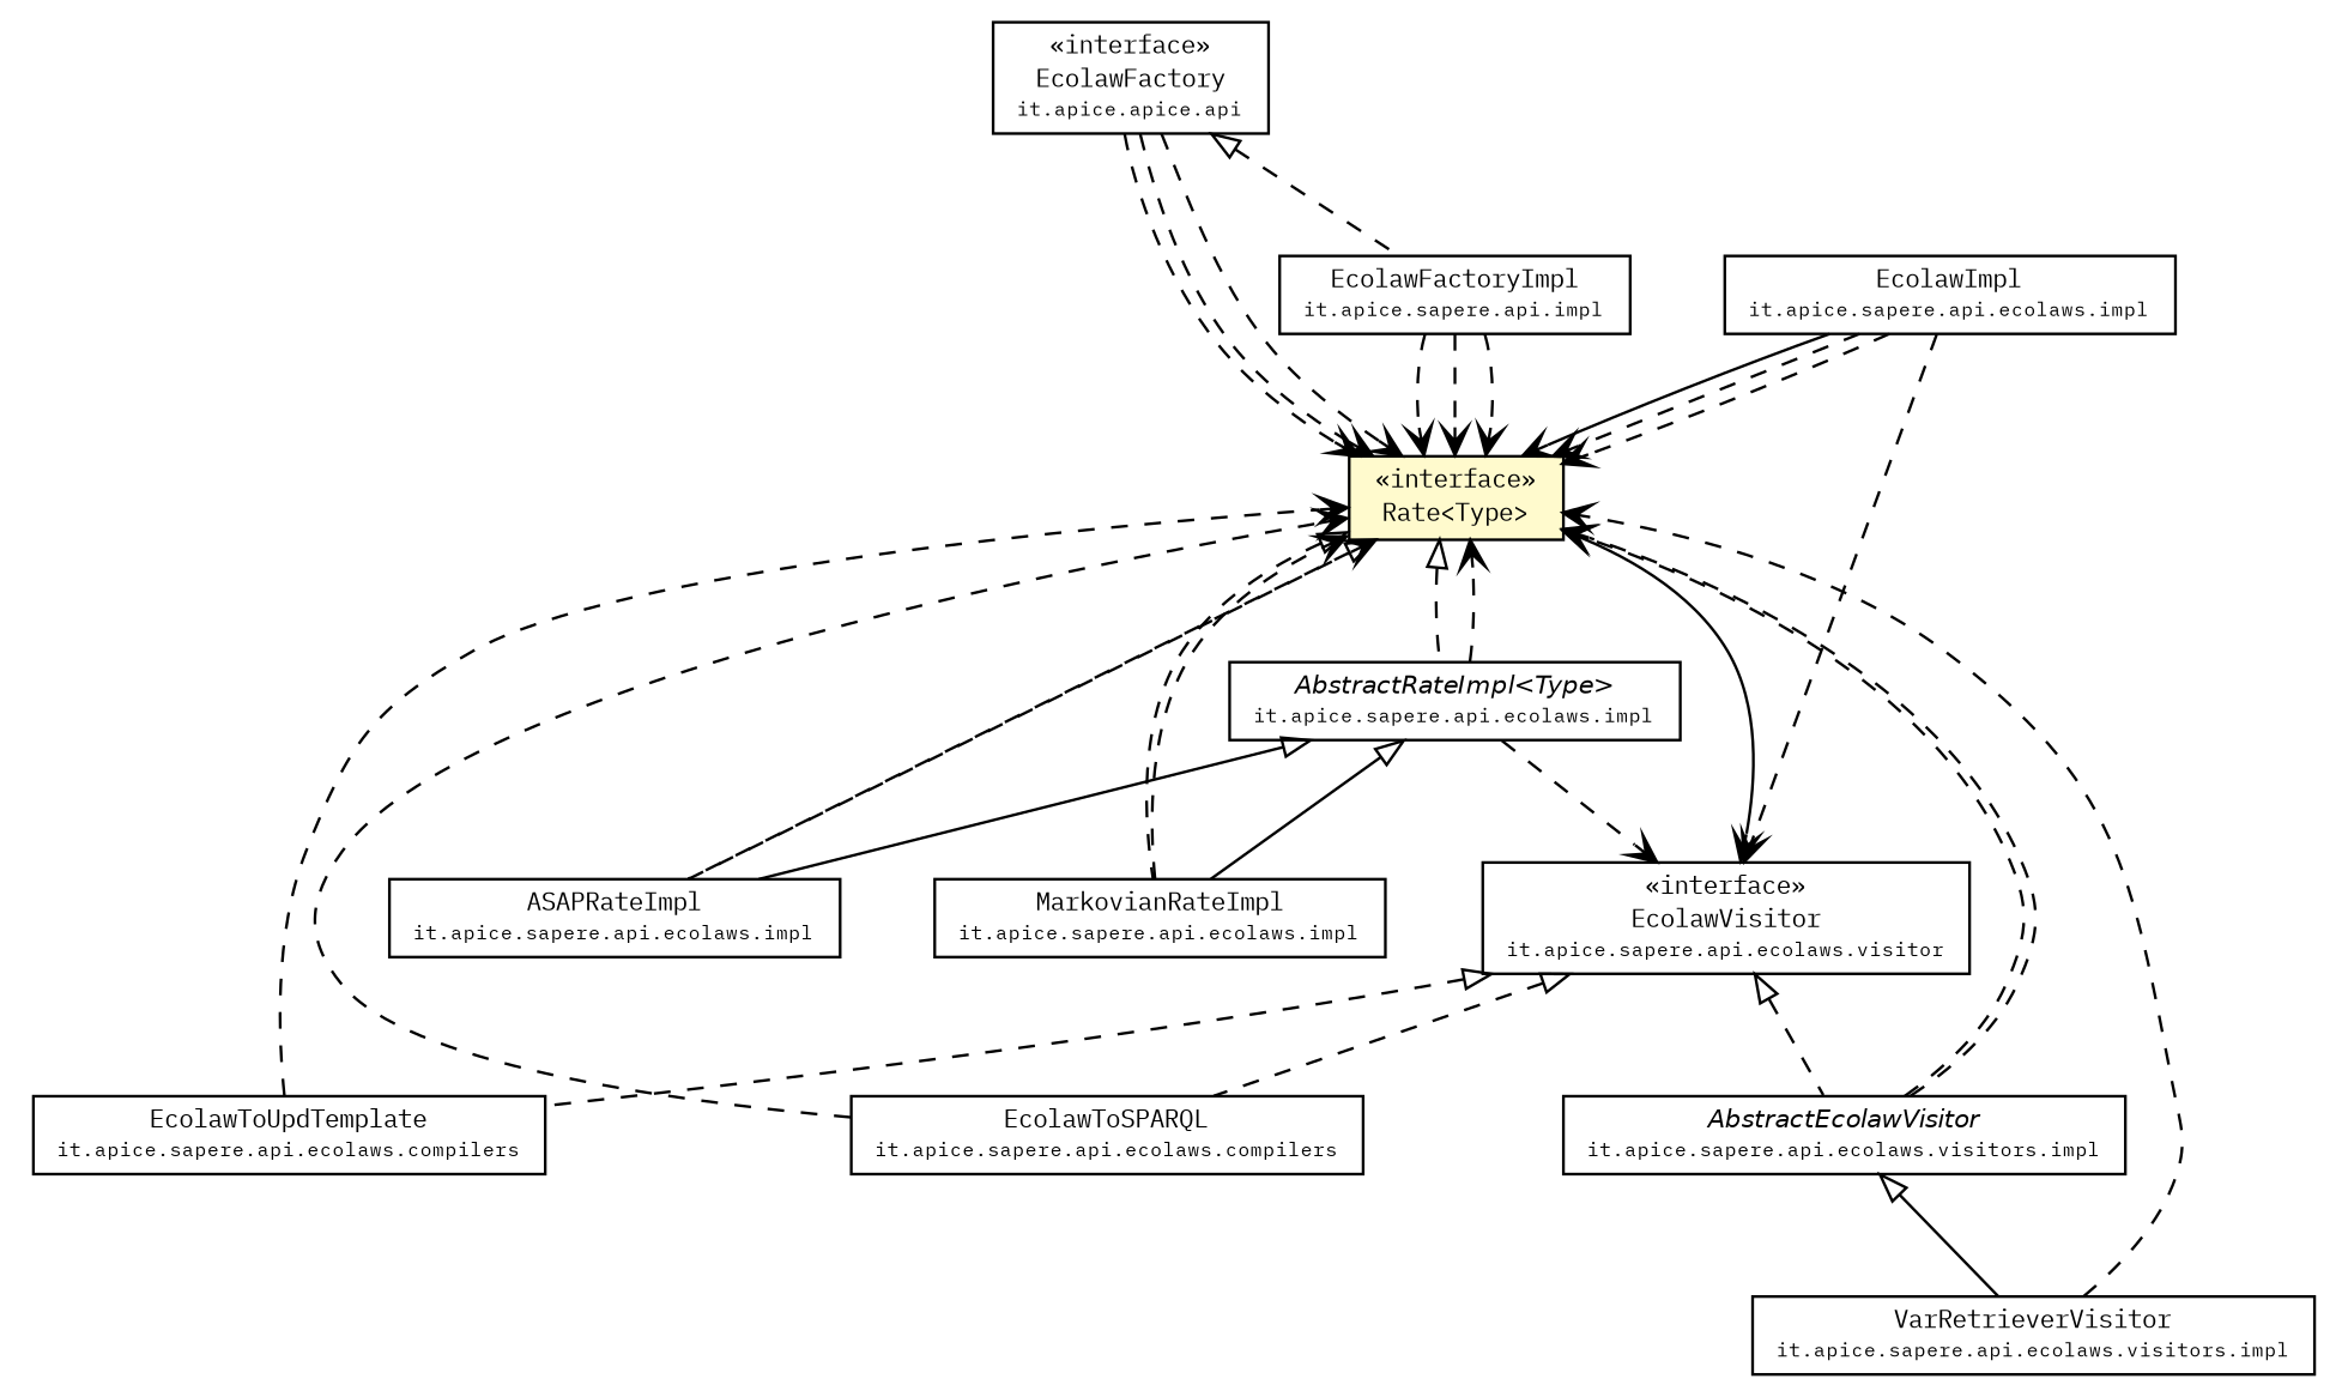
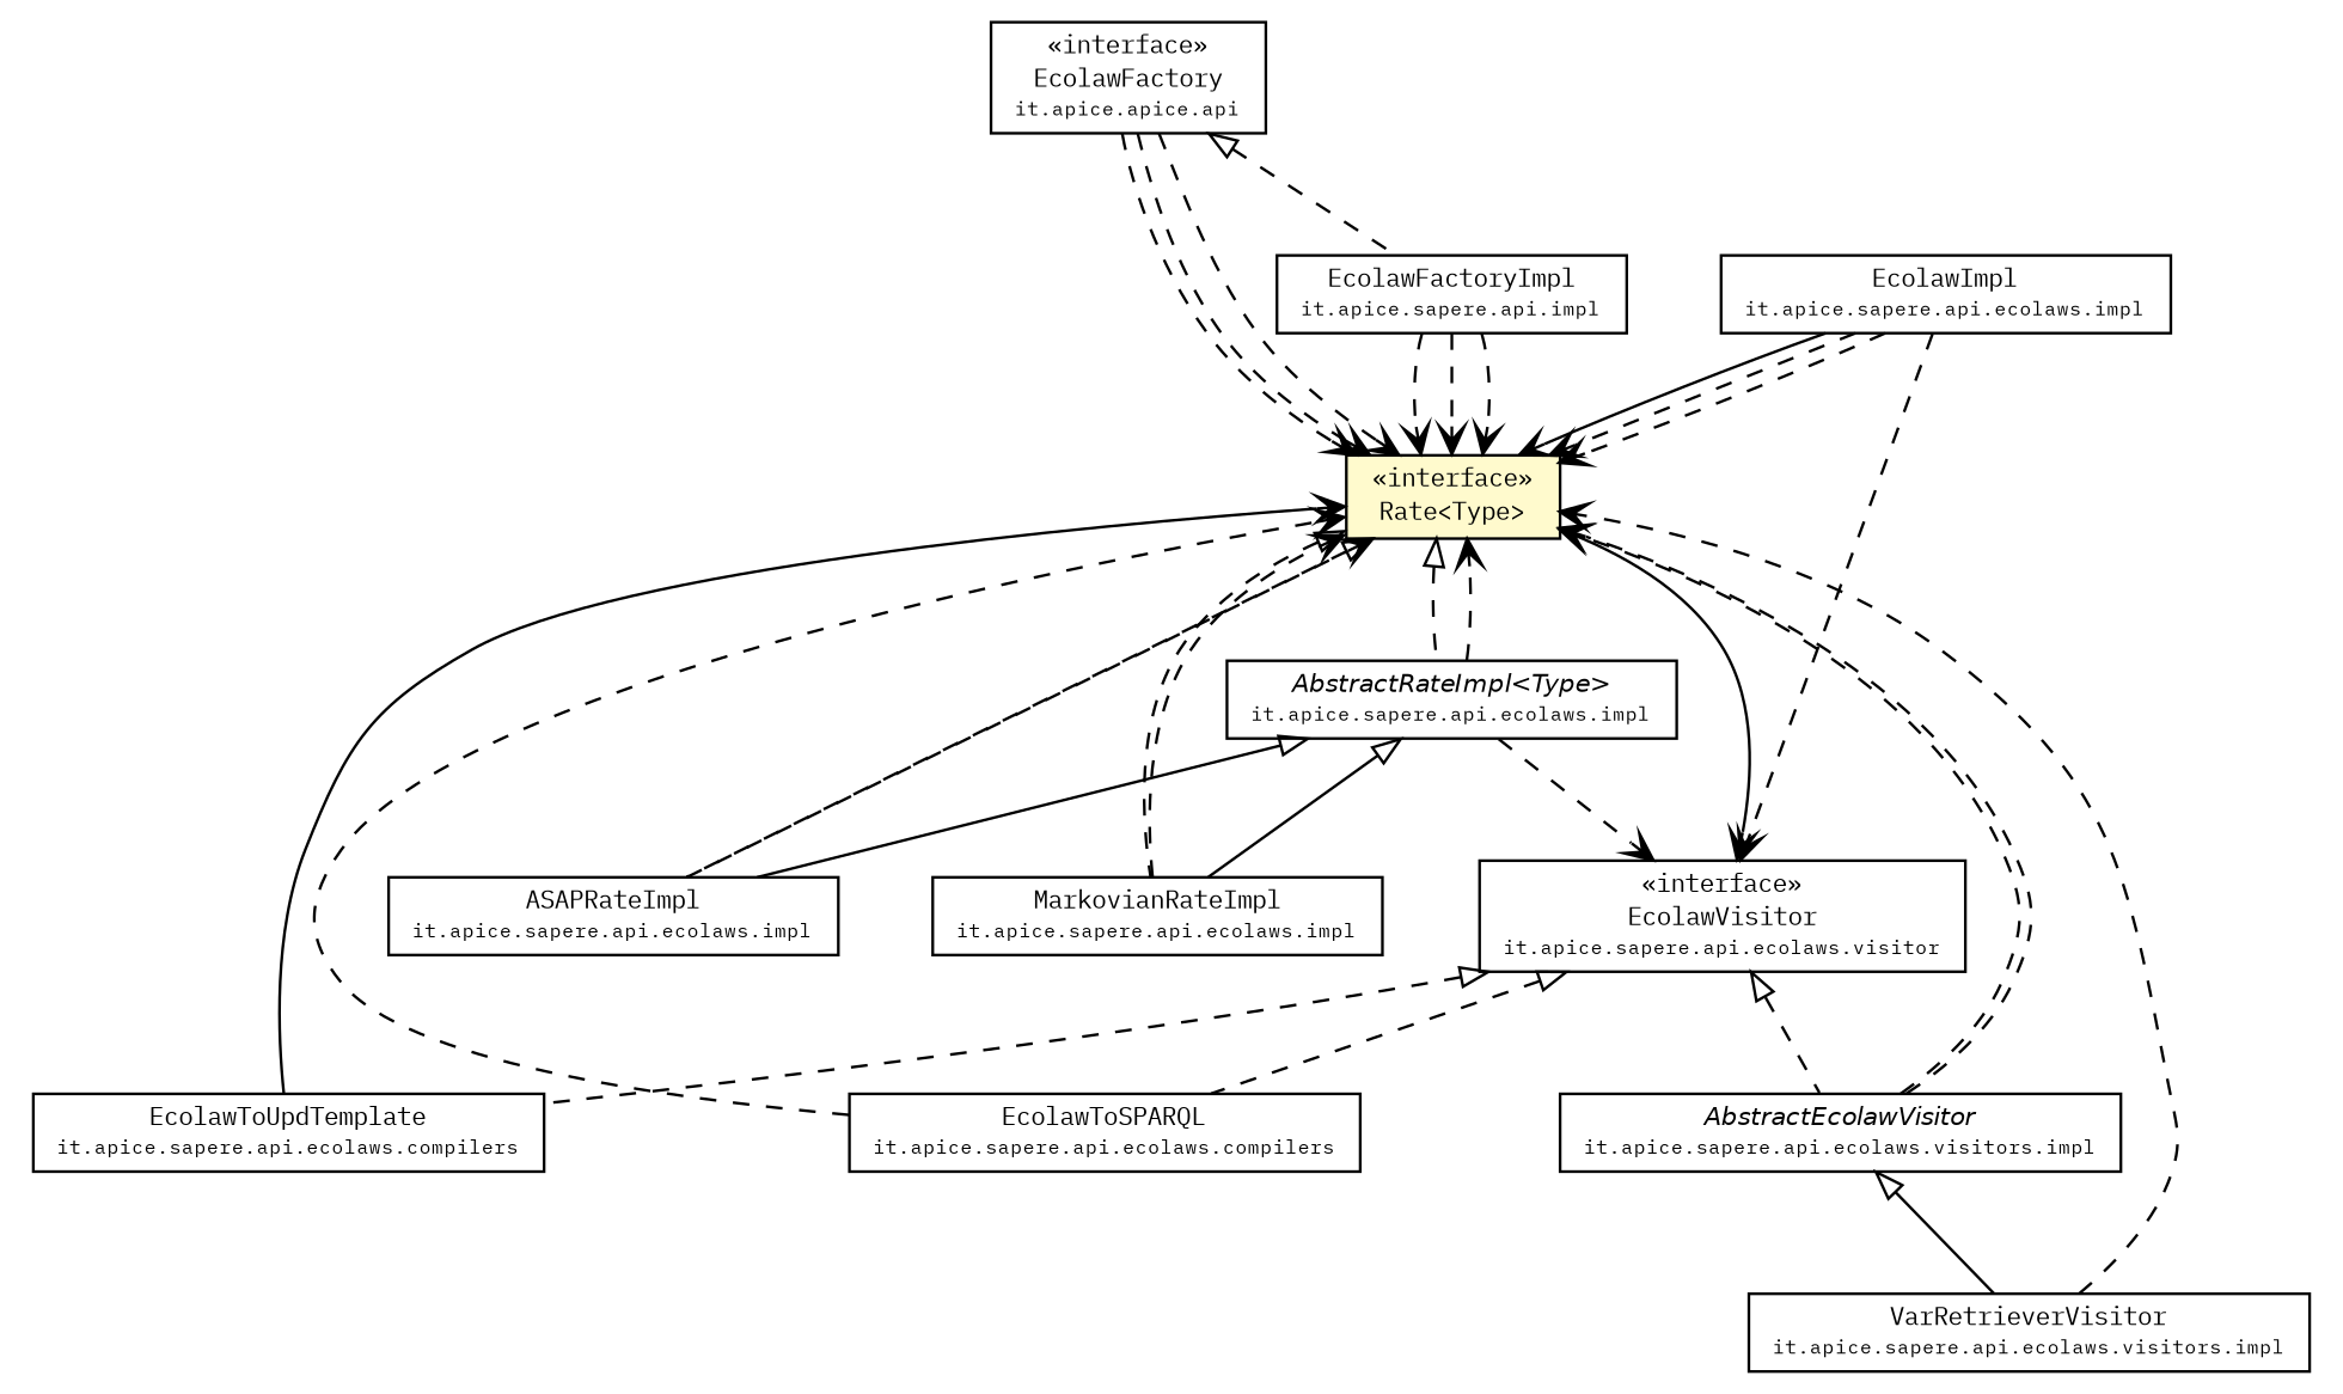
  digraph {
    fontname="IBM Plex Mono"
    node [fontcolor=black fontname="IBM Plex Mono" fontsize=9.0 shape=plaintext]
    edge [arrowhead=open color=black fontcolor=black fontname="IBM Plex Mono" fontsize=10.0 headport=p labelfontname=Helvetica labelfontsize=10 style=dashed tailport=p]
    n1 [label=<<table border="0" cellborder="1" cellspacing="0" cellpadding="2" port="p" href="../EcolawFactory.html"> 		<tr><td><table border="0" cellspacing="0" cellpadding="1"> 			<tr><td> &laquo;interface&raquo; </td></tr> 			<tr><td> EcolawFactory </td></tr> 			<tr><td><font point-size="7.0"> it.apice.apice.api </font></td></tr> 		</table></td></tr> 		</table>>]
    n2 [label=<<table border="0" cellborder="1" cellspacing="0" cellpadding="2" port="p" bgcolor="lemonChiffon" href="./Rate.html"> 		<tr><td><table border="0" cellspacing="0" cellpadding="1"> 			<tr><td> &laquo;interface&raquo; </td></tr> 			<tr><td> Rate&lt;Type&gt; </td></tr> 		</table></td></tr> 		</table>>]
    n3 [label=<<table border="0" cellborder="1" cellspacing="0" cellpadding="2" port="p" href="../impl/EcolawFactoryImpl.html"> 		<tr><td><table border="0" cellspacing="0" cellpadding="1"> 			<tr><td> EcolawFactoryImpl </td></tr> 			<tr><td><font point-size="7.0"> it.apice.sapere.api.impl </font></td></tr> 		</table></td></tr> 		</table>>]
    n4 [label=<<table border="0" cellborder="1" cellspacing="0" cellpadding="2" port="p" href="./visitor/EcolawVisitor.html"> 		<tr><td><table border="0" cellspacing="0" cellpadding="1"> 			<tr><td> &laquo;interface&raquo; </td></tr> 			<tr><td> EcolawVisitor </td></tr> 			<tr><td><font point-size="7.0"> it.apice.sapere.api.ecolaws.visitor </font></td></tr> 		</table></td></tr> 		</table>>]
    n5 [label=<<table border="0" cellborder="1" cellspacing="0" cellpadding="2" port="p" href="./impl/MarkovianRateImpl.html"> 		<tr><td><table border="0" cellspacing="0" cellpadding="1"> 			<tr><td> MarkovianRateImpl </td></tr> 			<tr><td><font point-size="7.0"> it.apice.sapere.api.ecolaws.impl </font></td></tr> 		</table></td></tr> 		</table>>]
    n6 [label=<<table border="0" cellborder="1" cellspacing="0" cellpadding="2" port="p" href="./impl/ASAPRateImpl.html"> 		<tr><td><table border="0" cellspacing="0" cellpadding="1"> 			<tr><td> ASAPRateImpl </td></tr> 			<tr><td><font point-size="7.0"> it.apice.sapere.api.ecolaws.impl </font></td></tr> 		</table></td></tr> 		</table>>]
    n7 [label=<<table border="0" cellborder="1" cellspacing="0" cellpadding="2" port="p" href="./impl/AbstractRateImpl.html"> 		<tr><td><table border="0" cellspacing="0" cellpadding="1"> 			<tr><td><font face="Helvetica-Oblique"> AbstractRateImpl&lt;Type&gt; </font></td></tr> 			<tr><td><font point-size="7.0"> it.apice.sapere.api.ecolaws.impl </font></td></tr> 		</table></td></tr> 		</table>>]
    n8 [label=<<table border="0" cellborder="1" cellspacing="0" cellpadding="2" port="p" href="./compilers/EcolawToUpdTemplate.html"> 		<tr><td><table border="0" cellspacing="0" cellpadding="1"> 			<tr><td> EcolawToUpdTemplate </td></tr> 			<tr><td><font point-size="7.0"> it.apice.sapere.api.ecolaws.compilers </font></td></tr> 		</table></td></tr> 		</table>>]
    n9 [label=<<table border="0" cellborder="1" cellspacing="0" cellpadding="2" port="p" href="./compilers/EcolawToSPARQL.html"> 		<tr><td><table border="0" cellspacing="0" cellpadding="1"> 			<tr><td> EcolawToSPARQL </td></tr> 			<tr><td><font point-size="7.0"> it.apice.sapere.api.ecolaws.compilers </font></td></tr> 		</table></td></tr> 		</table>>]
    n10 [label=<<table border="0" cellborder="1" cellspacing="0" cellpadding="2" port="p" href="./visitors/impl/AbstractEcolawVisitor.html"> 		<tr><td><table border="0" cellspacing="0" cellpadding="1"> 			<tr><td><font face="Helvetica-Oblique"> AbstractEcolawVisitor </font></td></tr> 			<tr><td><font point-size="7.0"> it.apice.sapere.api.ecolaws.visitors.impl </font></td></tr> 		</table></td></tr> 		</table>>]
    n11 [label=<<table border="0" cellborder="1" cellspacing="0" cellpadding="2" port="p" href="./visitors/impl/VarRetrieverVisitor.html"> 		<tr><td><table border="0" cellspacing="0" cellpadding="1"> 			<tr><td> VarRetrieverVisitor </td></tr> 			<tr><td><font point-size="7.0"> it.apice.sapere.api.ecolaws.visitors.impl </font></td></tr> 		</table></td></tr> 		</table>>]
    n12 [label=<<table border="0" cellborder="1" cellspacing="0" cellpadding="2" port="p" href="./impl/EcolawImpl.html"> 		<tr><td><table border="0" cellspacing="0" cellpadding="1"> 			<tr><td> EcolawImpl </td></tr> 			<tr><td><font point-size="7.0"> it.apice.sapere.api.ecolaws.impl </font></td></tr> 		</table></td></tr> 		</table>>]
    n1 -> n2
    n1 -> n2
    n1 -> n2
    n1 -> n3 [arrowtail=empty dir=back fontsize=10 arrowhead="" color="" fontcolor=""]
    n2 -> n4 [style=solid]
    n2 -> n5 [arrowtail=empty dir=back fontsize=10 arrowhead="" color="" fontcolor=""]
    n2 -> n6 [arrowtail=empty dir=back fontsize=10 arrowhead="" color="" fontcolor=""]
    n2 -> n7 [arrowtail=empty dir=back fontsize=10 arrowhead="" color="" fontcolor=""]
    n3 -> n2
    n3 -> n2
    n3 -> n2
    n4 -> n8 [arrowtail=empty dir=back fontsize=10 arrowhead="" color="" fontcolor=""]
    n4 -> n9 [arrowtail=empty dir=back fontsize=10 arrowhead="" color="" fontcolor=""]
    n4 -> n10 [arrowtail=empty dir=back fontsize=10 arrowhead="" color="" fontcolor=""]
    n5 -> n2
    n6 -> n2
    n7 -> n2
    n7 -> n4
    n7 -> n5 [arrowtail=empty dir=back fontsize=10 arrowhead="" color="" fontcolor="" style=""]
    n7 -> n6 [arrowtail=empty dir=back fontsize=10 arrowhead="" color="" fontcolor="" style=""]
-   n8 -> n2
+   n8 -> n2 [style=solid]
    n9 -> n2
    n10 -> n2
    n10 -> n2
    n10 -> n11 [arrowtail=empty dir=back fontsize=10 arrowhead="" color="" fontcolor="" style=""]
    n11 -> n2
    n12 -> n2 [style=""]
    n12 -> n2
    n12 -> n2
    n12 -> n4
  }
